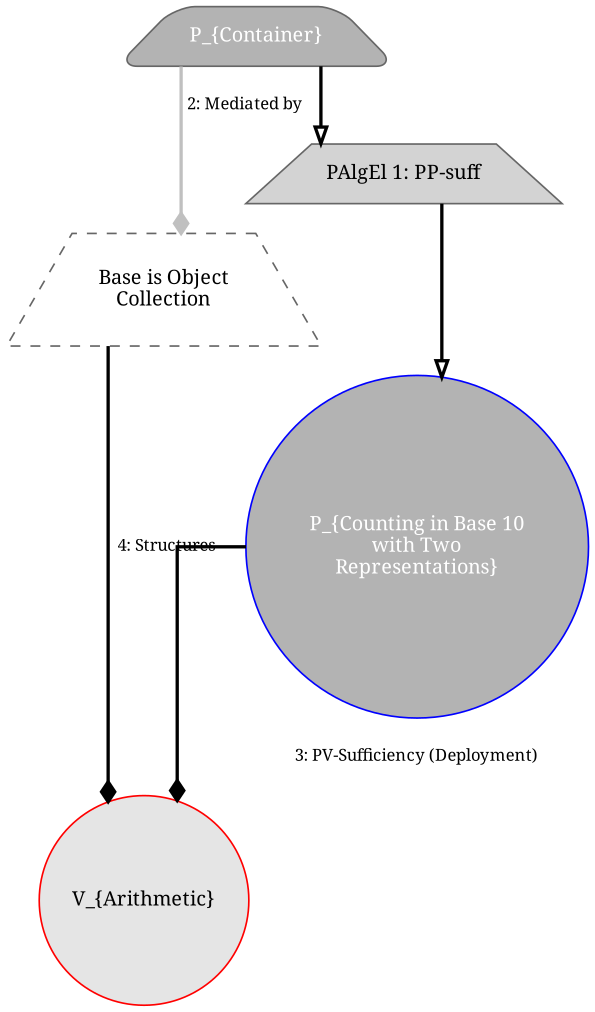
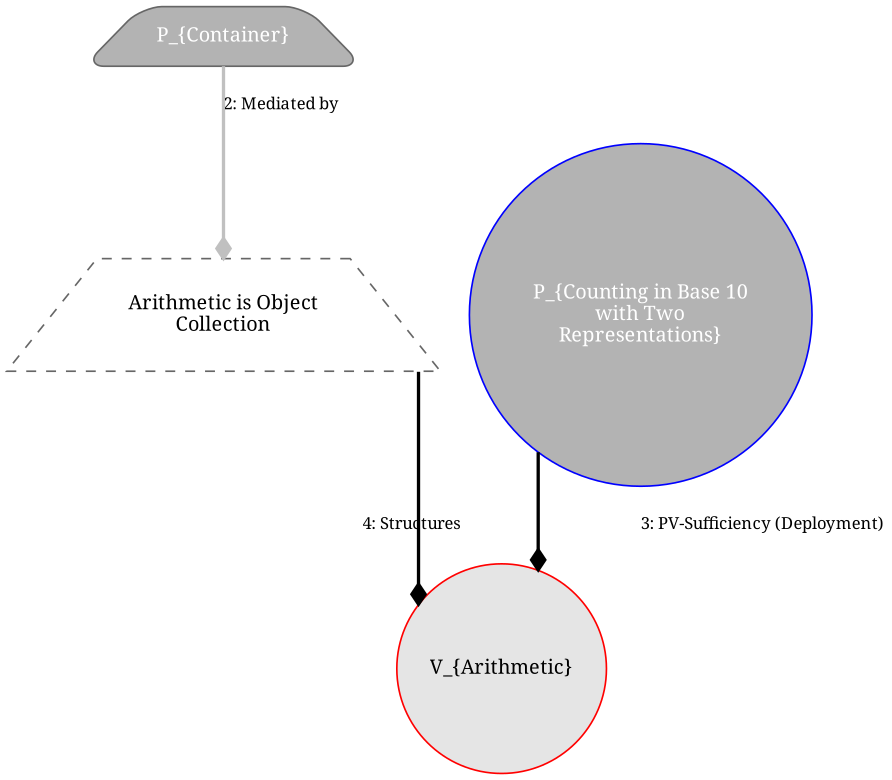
  digraph {
    rankdir=TB
    splines=ortho
    node [color=gray40 fillcolor=gray70 fontname=Serif fontsize=12 shape=trapezium style="filled,rounded"]
    edge [arrowhead=diamond color=black fontname=Serif fontsize=10 penwidth=2.0 style=bold]
    n1 [fontcolor=white label="P_{Container}"]
-   n2 [label="Base is Object\nCollection" style=dashed fillcolor=""]
-   n3 [fillcolor=lightgray fontcolor=black label="PAlgEl 1: PP-suff" style=filled]
+   n2 [label="Arithmetic is Object\nCollection" style=dashed fillcolor=""]
    n4 [color=red fillcolor=gray90 label="V_{Arithmetic}" shape=circle style=filled]
    n5 [color=blue fontcolor=white label="P_{Counting in Base 10\nwith Two\nRepresentations}" shape=circle]
    n1 -> n2 [color=gray label="2: Mediated by"]
-   n1 -> n3 [arrowhead=onormal style=solid]
    n2 -> n4 [label="4: Structures"]
-   n3 -> n5 [arrowhead=onormal]
    n5 -> n4 [label="3: PV-Sufficiency (Deployment)"]
  }
